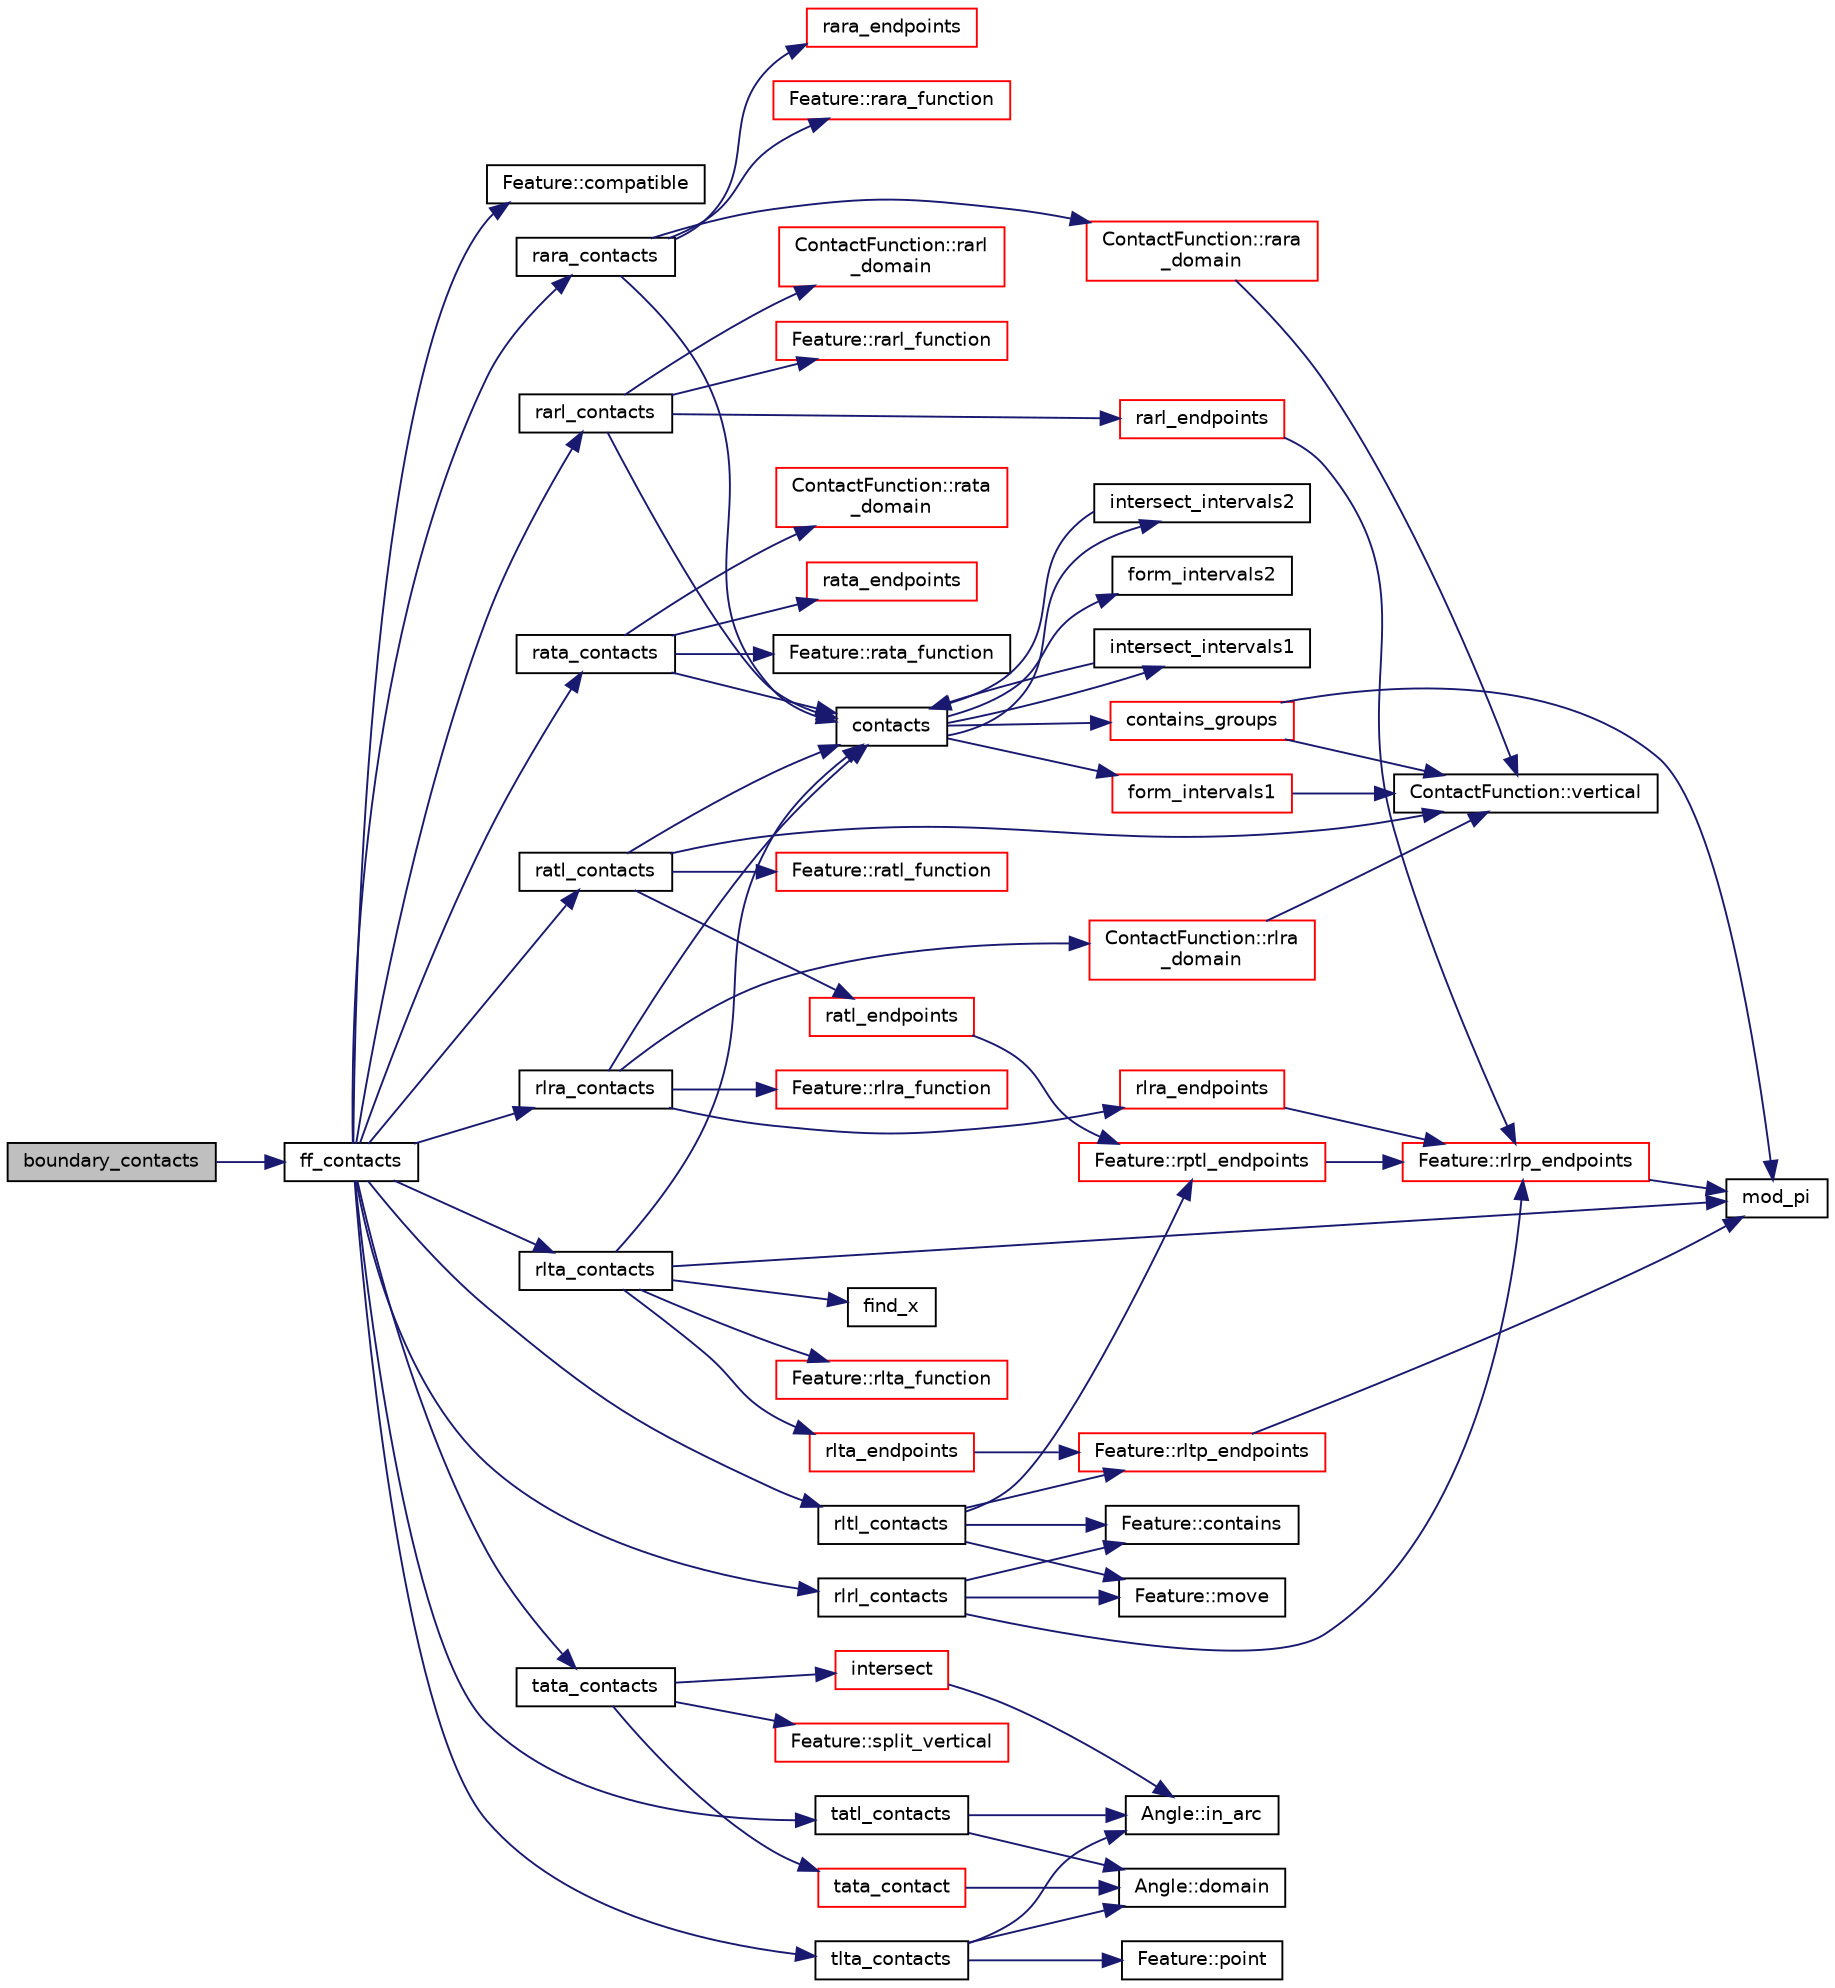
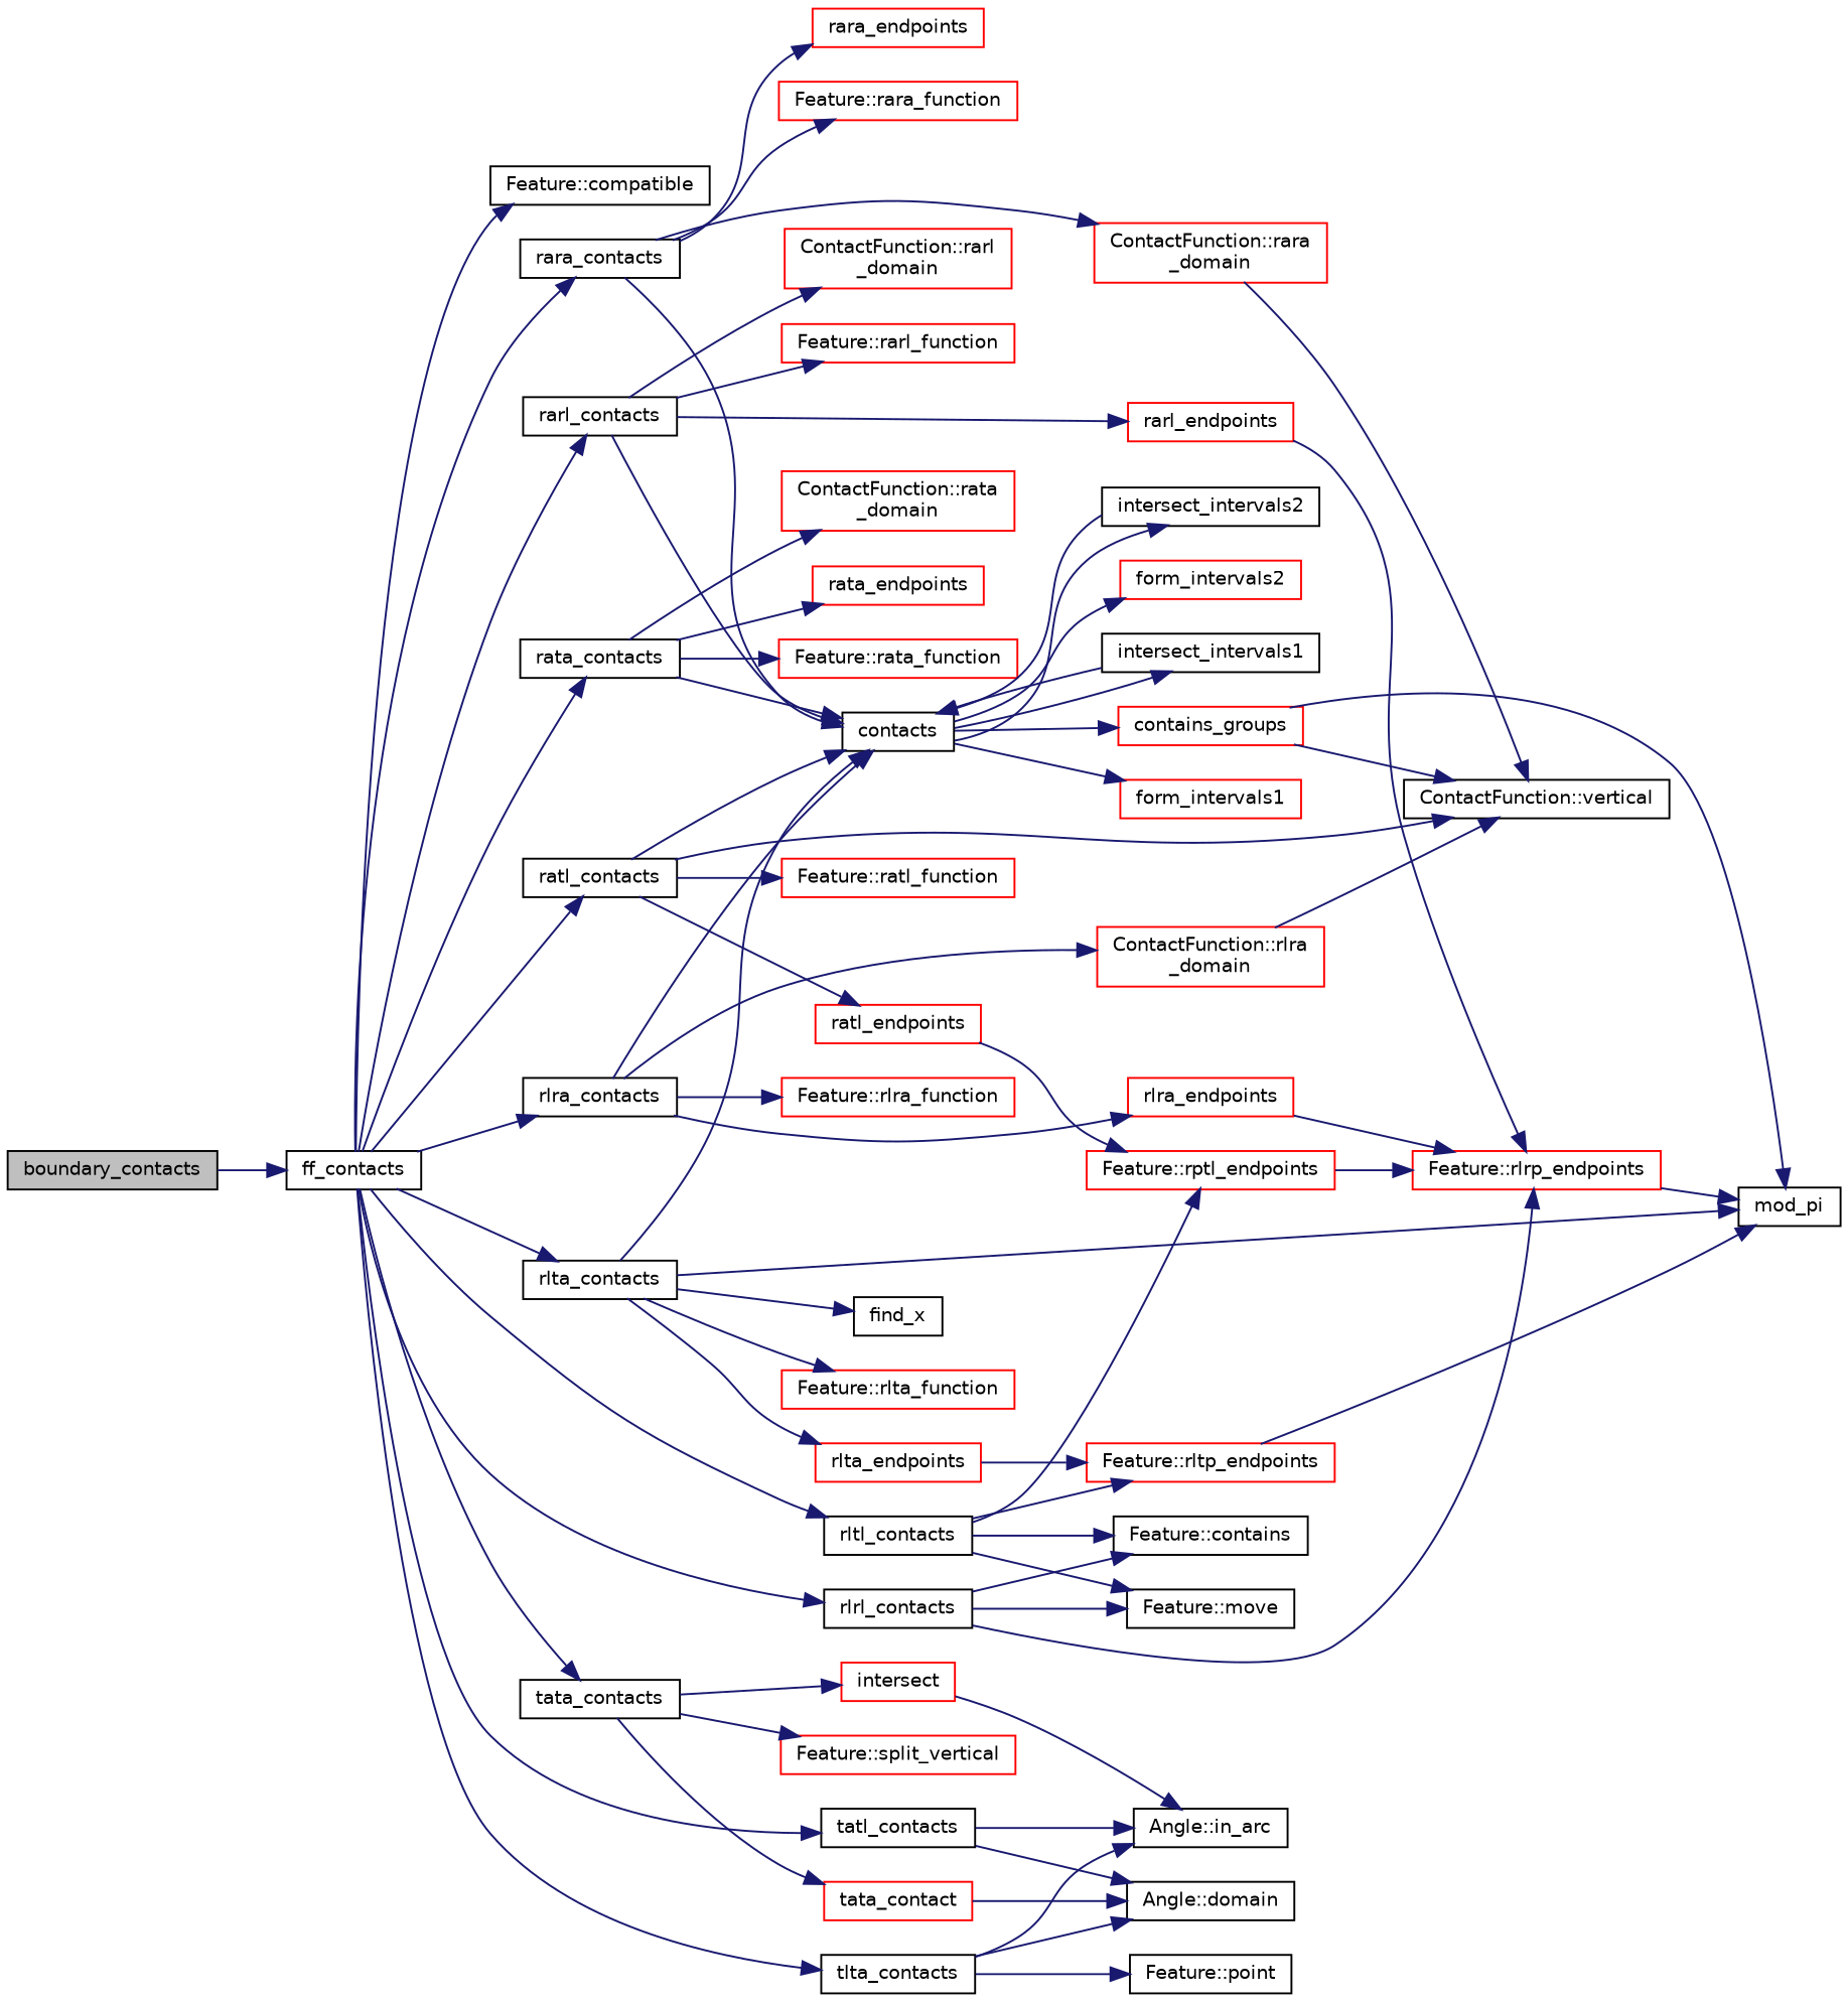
  digraph {
    rankdir=LR
    node [color=black fillcolor=white fontname=Helvetica fontsize=10 shape=record style=filled]
    edge [color=midnightblue fontname=Helvetica fontsize=10 labelfontname=Helvetica labelfontsize=10 style=solid]
    n1 [fillcolor=grey75 fontcolor=black height=0.2 label=boundary_contacts width=0.4]
    n2 [height=0.2 label=ff_contacts width=0.4]
    n3 [height=0.2 label="Feature::compatible" width=0.4]
    n4 [height=0.2 label=rara_contacts width=0.4]
    n5 [height=0.2 label=rarl_contacts width=0.4]
    n6 [height=0.2 label=rata_contacts width=0.4]
    n7 [height=0.2 label=ratl_contacts width=0.4]
    n8 [height=0.2 label=rlra_contacts width=0.4]
    n9 [height=0.2 label=rlrl_contacts width=0.4]
    n10 [height=0.2 label=rlta_contacts width=0.4]
    n11 [height=0.2 label=rltl_contacts width=0.4]
    n12 [height=0.2 label=tata_contacts width=0.4]
    n13 [height=0.2 label=tatl_contacts width=0.4]
    n14 [height=0.2 label=tlta_contacts width=0.4]
    n15 [height=0.2 label=contacts width=0.4]
    n16 [color=red height=0.2 label="ContactFunction::rara\l_domain" width=0.4]
    n17 [color=red height=0.2 label=rara_endpoints width=0.4]
    n18 [color=red height=0.2 label="Feature::rara_function" width=0.4]
    n19 [color=red height=0.2 label="ContactFunction::rarl\l_domain" width=0.4]
    n20 [color=red height=0.2 label=rarl_endpoints width=0.4]
    n21 [color=red height=0.2 label="Feature::rarl_function" width=0.4]
    n22 [color=red height=0.2 label="ContactFunction::rata\l_domain" width=0.4]
    n23 [color=red height=0.2 label=rata_endpoints width=0.4]
-   n24 [height=0.2 label="Feature::rata_function" width=0.4]
+   n24 [color=red height=0.2 label="Feature::rata_function" width=0.4]
    n25 [height=0.2 label="ContactFunction::vertical" width=0.4]
    n26 [color=red height=0.2 label=ratl_endpoints width=0.4]
    n27 [color=red height=0.2 label="Feature::ratl_function" width=0.4]
    n28 [color=red height=0.2 label="ContactFunction::rlra\l_domain" width=0.4]
    n29 [color=red height=0.2 label=rlra_endpoints width=0.4]
    n30 [color=red height=0.2 label="Feature::rlra_function" width=0.4]
    n31 [color=red height=0.2 label="Feature::rlrp_endpoints" width=0.4]
    n32 [height=0.2 label="Feature::contains" width=0.4]
    n33 [height=0.2 label="Feature::move" width=0.4]
    n34 [height=0.2 label=mod_pi width=0.4]
    n35 [height=0.2 label=find_x width=0.4]
    n36 [color=red height=0.2 label=rlta_endpoints width=0.4]
    n37 [color=red height=0.2 label="Feature::rlta_function" width=0.4]
    n38 [color=red height=0.2 label="Feature::rptl_endpoints" width=0.4]
    n39 [color=red height=0.2 label="Feature::rltp_endpoints" width=0.4]
    n40 [color=red height=0.2 label=intersect width=0.4]
    n41 [color=red height=0.2 label="Feature::split_vertical" width=0.4]
    n42 [color=red height=0.2 label=tata_contact width=0.4]
    n43 [height=0.2 label="Angle::in_arc" width=0.4]
    n44 [height=0.2 label="Angle::domain" width=0.4]
    n45 [height=0.2 label="Feature::point" width=0.4]
    n46 [color=red height=0.2 label=contains_groups width=0.4]
    n47 [color=red height=0.2 label=form_intervals1 width=0.4]
-   n48 [height=0.2 label=form_intervals2 width=0.4]
+   n48 [color=red height=0.2 label=form_intervals2 width=0.4]
    n49 [height=0.2 label=intersect_intervals1 width=0.4]
    n50 [height=0.2 label=intersect_intervals2 width=0.4]
    n1 -> n2
    n2 -> n3
    n2 -> n4
    n2 -> n5
    n2 -> n6
    n2 -> n7
    n2 -> n8
    n2 -> n9
    n2 -> n10
    n2 -> n11
    n2 -> n12
    n2 -> n13
    n2 -> n14
    n4 -> n15
    n4 -> n16
    n4 -> n17
    n4 -> n18
    n5 -> n15
    n5 -> n19
    n5 -> n20
    n5 -> n21
    n6 -> n15
    n6 -> n22
    n6 -> n23
    n6 -> n24
    n7 -> n15
    n7 -> n25
    n7 -> n26
    n7 -> n27
    n8 -> n15
    n8 -> n28
    n8 -> n29
    n8 -> n30
    n9 -> n31
    n9 -> n32
    n9 -> n33
    n10 -> n15
    n10 -> n34
    n10 -> n35
    n10 -> n36
    n10 -> n37
    n11 -> n32
    n11 -> n33
    n11 -> n38
    n11 -> n39
    n12 -> n40
    n12 -> n41
    n12 -> n42
    n13 -> n43
    n13 -> n44
    n14 -> n43
    n14 -> n44
    n14 -> n45
    n15 -> n46
    n15 -> n47
    n15 -> n48
    n15 -> n49
    n15 -> n50
    n16 -> n25
    n20 -> n31
    n26 -> n38
    n28 -> n25
    n29 -> n31
    n31 -> n34
    n36 -> n39
    n38 -> n31
    n39 -> n34
    n40 -> n43
    n42 -> n44
    n46 -> n25
    n46 -> n34
-   n47 -> n25
    n49 -> n15
    n50 -> n15
  }
